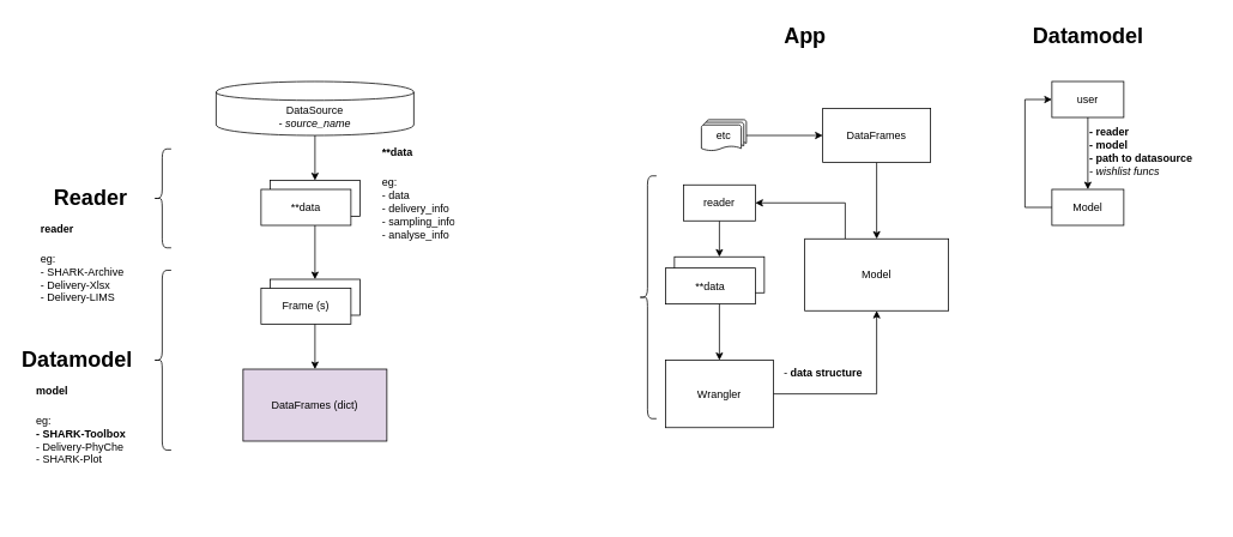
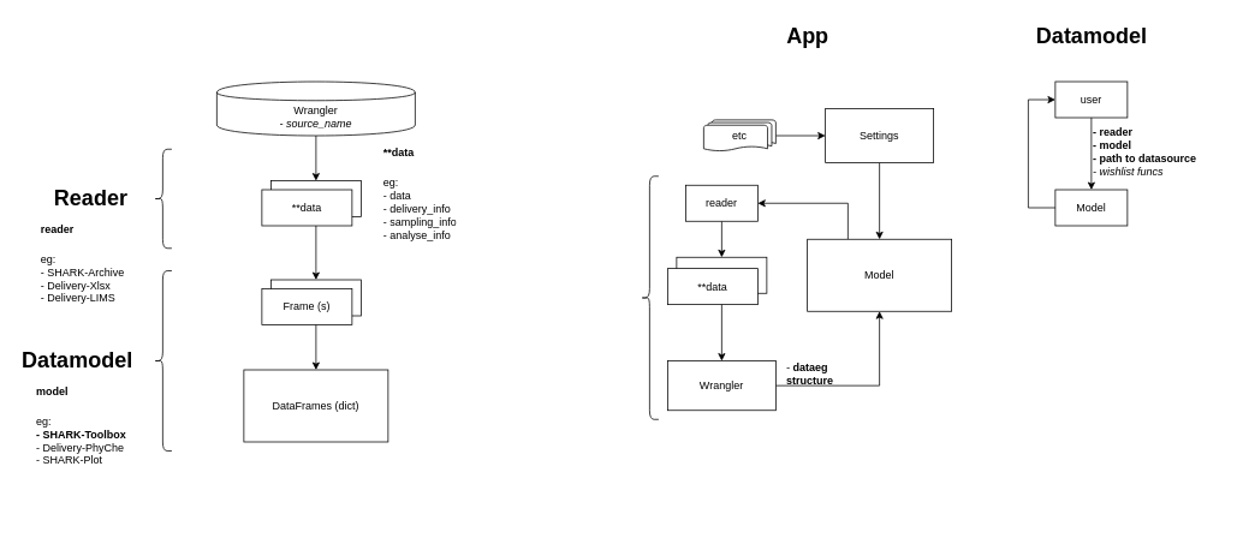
  <mxCell id="0" />
  <mxCell id="1" parent="0" />
  <mxCell id="2" value="" style="edgeStyle=orthogonalEdgeStyle;rounded=0;orthogonalLoop=1;jettySize=auto;html=1;" parent="1" source="3" target="11" edge="1"><mxGeometry relative="1" as="geometry" /></mxCell>
  <mxCell id="3" value="" style="rounded=0;whiteSpace=wrap;html=1;" parent="1" vertex="1"><mxGeometry x="300" y="200" width="100" height="40" as="geometry" /></mxCell>
  <mxCell id="4" value="" style="edgeStyle=orthogonalEdgeStyle;rounded=0;orthogonalLoop=1;jettySize=auto;html=1;exitX=0.5;exitY=1;exitDx=0;exitDy=0;entryX=0.5;entryY=0;entryDx=0;entryDy=0;" parent="1" source="7" target="3" edge="1"><mxGeometry relative="1" as="geometry"><mxPoint x="350" y="160" as="sourcePoint" /><mxPoint x="80" y="250" as="targetPoint" /><Array as="points" /></mxGeometry></mxCell>
  <mxCell id="5" value="&lt;h1&gt;&lt;font style=&quot;font-size: 12px&quot;&gt;**data&lt;/font&gt;&lt;/h1&gt;&lt;p&gt;&lt;span style=&quot;text-align: center&quot;&gt;eg:&lt;br&gt;&lt;/span&gt;&lt;span style=&quot;text-align: center&quot;&gt;- data&lt;br&gt;&lt;/span&gt;&lt;span style=&quot;text-align: center&quot;&gt;- delivery_info&lt;br&gt;&lt;/span&gt;&lt;span style=&quot;text-align: center&quot;&gt;- sampling_info&lt;br&gt;&lt;/span&gt;&lt;span style=&quot;text-align: center&quot;&gt;- analyse_info&lt;/span&gt;&lt;/p&gt;" style="text;html=1;strokeColor=none;fillColor=none;spacing=5;spacingTop=-20;whiteSpace=wrap;overflow=hidden;rounded=0;" parent="1" vertex="1"><mxGeometry x="420" y="145" width="100" height="165" as="geometry" /></mxCell>
  <mxCell id="6" value="**data" style="rounded=0;whiteSpace=wrap;html=1;" parent="1" vertex="1"><mxGeometry x="290" y="210" width="100" height="40" as="geometry" /></mxCell>
- <mxCell id="7" value="&lt;span&gt;DataSource&lt;/span&gt;&lt;br&gt;&lt;i&gt;- source_name&lt;/i&gt;" style="shape=cylinder;whiteSpace=wrap;html=1;boundedLbl=1;backgroundOutline=1;" parent="1" vertex="1"><mxGeometry x="240" y="90" width="220" height="60" as="geometry" /></mxCell>
+ <mxCell id="7" value="&lt;span&gt;Wrangler&lt;/span&gt;&lt;br&gt;&lt;i&gt;- source_name&lt;/i&gt;" style="shape=cylinder;whiteSpace=wrap;html=1;boundedLbl=1;backgroundOutline=1;" parent="1" vertex="1"><mxGeometry x="240" y="90" width="220" height="60" as="geometry" /></mxCell>
  <mxCell id="8" value="" style="shape=curlyBracket;whiteSpace=wrap;html=1;rounded=1;" parent="1" vertex="1"><mxGeometry x="170" y="165" width="20" height="110" as="geometry" /></mxCell>
  <mxCell id="9" value="Reader" style="text;strokeColor=none;fillColor=none;html=1;fontSize=24;fontStyle=1;verticalAlign=middle;align=center;" parent="1" vertex="1"><mxGeometry x="50" y="200" width="100" height="40" as="geometry" /></mxCell>
  <mxCell id="10" value="" style="edgeStyle=orthogonalEdgeStyle;rounded=0;orthogonalLoop=1;jettySize=auto;html=1;" parent="1" source="11" target="12" edge="1"><mxGeometry relative="1" as="geometry" /></mxCell>
  <mxCell id="11" value="" style="rounded=0;whiteSpace=wrap;html=1;" parent="1" vertex="1"><mxGeometry x="300" y="310" width="100" height="40" as="geometry" /></mxCell>
- <mxCell id="12" value="DataFrames (dict)" style="rounded=0;whiteSpace=wrap;html=1;fillColor=#e1d5e7;" parent="1" vertex="1"><mxGeometry x="270" y="410" width="160" height="80" as="geometry" /></mxCell>
+ <mxCell id="12" value="DataFrames (dict)" style="rounded=0;whiteSpace=wrap;html=1;" parent="1" vertex="1"><mxGeometry x="270" y="410" width="160" height="80" as="geometry" /></mxCell>
  <mxCell id="13" value="Frame (s)" style="rounded=0;whiteSpace=wrap;html=1;" parent="1" vertex="1"><mxGeometry x="290" y="320" width="100" height="40" as="geometry" /></mxCell>
  <mxCell id="14" value="" style="shape=curlyBracket;whiteSpace=wrap;html=1;rounded=1;" parent="1" vertex="1"><mxGeometry x="170" y="300" width="20" height="200" as="geometry" /></mxCell>
  <mxCell id="15" value="Datamodel" style="text;strokeColor=none;fillColor=none;html=1;fontSize=24;fontStyle=1;verticalAlign=middle;align=center;" parent="1" vertex="1"><mxGeometry x="20" y="380" width="130" height="40" as="geometry" /></mxCell>
  <mxCell id="16" value="&lt;h1&gt;&lt;font style=&quot;font-size: 12px&quot;&gt;model&lt;/font&gt;&lt;/h1&gt;&lt;p&gt;&lt;span style=&quot;text-align: center&quot;&gt;eg:&lt;br&gt;&lt;/span&gt;&lt;span style=&quot;text-align: center&quot;&gt;&lt;b&gt;- SHARK-Toolbox&lt;br&gt;&lt;/b&gt;&lt;/span&gt;&lt;span style=&quot;text-align: center&quot;&gt;- Delivery-&lt;/span&gt;&lt;span style=&quot;text-align: center&quot;&gt;PhyChe&lt;/span&gt;&lt;span style=&quot;text-align: center&quot;&gt;&lt;br&gt;&lt;/span&gt;&lt;span style=&quot;text-align: center&quot;&gt;- SHARK-Plot&lt;/span&gt;&lt;br&gt;&lt;/p&gt;" style="text;html=1;strokeColor=none;fillColor=none;spacing=5;spacingTop=-20;whiteSpace=wrap;overflow=hidden;rounded=0;" parent="1" vertex="1"><mxGeometry x="35" y="410" width="115" height="165" as="geometry" /></mxCell>
  <mxCell id="17" value="&lt;h1&gt;&lt;font style=&quot;font-size: 12px&quot;&gt;reader&lt;/font&gt;&lt;/h1&gt;&lt;p&gt;&lt;span style=&quot;text-align: center&quot;&gt;eg:&lt;br&gt;&lt;/span&gt;&lt;span style=&quot;text-align: center&quot;&gt;- SHARK-Archive&lt;br&gt;&lt;/span&gt;&lt;span style=&quot;text-align: center&quot;&gt;- Delivery-&lt;/span&gt;&lt;span style=&quot;text-align: center&quot;&gt;Xlsx&lt;br&gt;- Delivery-LIMS&lt;/span&gt;&lt;/p&gt;" style="text;html=1;strokeColor=none;fillColor=none;spacing=5;spacingTop=-20;whiteSpace=wrap;overflow=hidden;rounded=0;" parent="1" vertex="1"><mxGeometry x="40" y="230" width="130" height="165" as="geometry" /></mxCell>
  <mxCell id="18" value="App" style="text;strokeColor=none;fillColor=none;html=1;fontSize=24;fontStyle=1;verticalAlign=middle;align=center;" parent="1" vertex="1"><mxGeometry x="830" y="20" width="130" height="40" as="geometry" /></mxCell>
  <mxCell id="19" value="" style="edgeStyle=orthogonalEdgeStyle;rounded=0;orthogonalLoop=1;jettySize=auto;html=1;entryX=1;entryY=0.5;entryDx=0;entryDy=0;" parent="1" source="20" target="28" edge="1"><mxGeometry relative="1" as="geometry"><mxPoint x="815" y="305" as="targetPoint" /><Array as="points"><mxPoint x="940" y="225" /></Array></mxGeometry></mxCell>
  <mxCell id="20" value="Model" style="rounded=0;whiteSpace=wrap;html=1;" parent="1" vertex="1"><mxGeometry x="895" y="265" width="160" height="80" as="geometry" /></mxCell>
  <mxCell id="21" value="" style="edgeStyle=orthogonalEdgeStyle;rounded=0;orthogonalLoop=1;jettySize=auto;html=1;entryX=0.5;entryY=1;entryDx=0;entryDy=0;" edge="1" parent="1" source="22" target="20"><mxGeometry relative="1" as="geometry"><mxPoint x="890" y="427.5" as="targetPoint" /></mxGeometry></mxCell>
- <mxCell id="22" value="Wrangler" style="rounded=0;whiteSpace=wrap;html=1;" vertex="1" parent="1"><mxGeometry x="740" y="400" width="120" height="75" as="geometry" /></mxCell>
+ <mxCell id="22" value="Wrangler" style="rounded=0;whiteSpace=wrap;html=1;" vertex="1" parent="1"><mxGeometry x="740" y="400" width="120" height="55" as="geometry" /></mxCell>
  <mxCell id="23" value="" style="edgeStyle=orthogonalEdgeStyle;rounded=0;orthogonalLoop=1;jettySize=auto;html=1;entryX=0.5;entryY=0;entryDx=0;entryDy=0;" parent="1" source="24" target="20" edge="1"><mxGeometry relative="1" as="geometry"><mxPoint x="980" y="260" as="targetPoint" /></mxGeometry></mxCell>
- <mxCell id="24" value="&lt;font style=&quot;font-size: 12px&quot;&gt;DataFrames&lt;/font&gt;" style="rounded=0;whiteSpace=wrap;html=1;" parent="1" vertex="1"><mxGeometry x="915" y="120" width="120" height="60" as="geometry" /></mxCell>
+ <mxCell id="24" value="&lt;font style=&quot;font-size: 12px&quot;&gt;Settings&lt;/font&gt;" style="rounded=0;whiteSpace=wrap;html=1;" parent="1" vertex="1"><mxGeometry x="915" y="120" width="120" height="60" as="geometry" /></mxCell>
  <mxCell id="25" value="" style="edgeStyle=orthogonalEdgeStyle;rounded=0;orthogonalLoop=1;jettySize=auto;html=1;entryX=0;entryY=0.5;entryDx=0;entryDy=0;" parent="1" source="26" target="24" edge="1"><mxGeometry relative="1" as="geometry"><mxPoint x="710" y="150" as="targetPoint" /></mxGeometry></mxCell>
- <mxCell id="26" value="&lt;font style=&quot;font-size: 12px&quot;&gt;etc&lt;/font&gt;" style="strokeWidth=1;html=1;shape=mxgraph.flowchart.multi-document;whiteSpace=wrap;" parent="1" vertex="1"><mxGeometry x="780" y="132.5" width="50" height="35" as="geometry" /></mxCell>
+ <mxCell id="26" value="&lt;font style=&quot;font-size: 12px&quot;&gt;etc&lt;/font&gt;" style="strokeWidth=1;html=1;shape=mxgraph.flowchart.multi-document;whiteSpace=wrap;" parent="1" vertex="1"><mxGeometry x="780" y="132.5" width="80" height="35" as="geometry" /></mxCell>
  <mxCell id="27" value="" style="edgeStyle=orthogonalEdgeStyle;rounded=0;orthogonalLoop=1;jettySize=auto;html=1;entryX=0.5;entryY=0;entryDx=0;entryDy=0;" parent="1" source="28" target="31" edge="1"><mxGeometry relative="1" as="geometry"><mxPoint x="870" y="325" as="targetPoint" /><Array as="points"><mxPoint x="800" y="245" /><mxPoint x="800" y="245" /></Array></mxGeometry></mxCell>
  <mxCell id="28" value="reader" style="rounded=0;whiteSpace=wrap;html=1;" parent="1" vertex="1"><mxGeometry x="760" y="205" width="80" height="40" as="geometry" /></mxCell>
  <mxCell id="29" value="Datamodel" style="text;strokeColor=none;fillColor=none;html=1;fontSize=24;fontStyle=1;verticalAlign=middle;align=center;" parent="1" vertex="1"><mxGeometry x="1145" y="20" width="130" height="40" as="geometry" /></mxCell>
  <mxCell id="30" value="" style="edgeStyle=orthogonalEdgeStyle;rounded=0;orthogonalLoop=1;jettySize=auto;html=1;" edge="1" parent="1" source="31" target="22"><mxGeometry relative="1" as="geometry" /></mxCell>
  <mxCell id="31" value="" style="rounded=0;whiteSpace=wrap;html=1;" parent="1" vertex="1"><mxGeometry x="750" y="285" width="100" height="40" as="geometry" /></mxCell>
  <mxCell id="32" value="**data" style="rounded=0;whiteSpace=wrap;html=1;" parent="1" vertex="1"><mxGeometry x="740" y="297.5" width="100" height="40" as="geometry" /></mxCell>
  <mxCell id="33" value="" style="edgeStyle=orthogonalEdgeStyle;rounded=0;orthogonalLoop=1;jettySize=auto;html=1;" edge="1" parent="1" source="34" target="35"><mxGeometry relative="1" as="geometry" /></mxCell>
  <mxCell id="34" value="user" style="rounded=0;whiteSpace=wrap;html=1;" parent="1" vertex="1"><mxGeometry x="1170" y="90" width="80" height="40" as="geometry" /></mxCell>
  <mxCell id="35" value="Model" style="rounded=0;whiteSpace=wrap;html=1;" vertex="1" parent="1"><mxGeometry x="1170" y="210" width="80" height="40" as="geometry" /></mxCell>
  <mxCell id="36" value="" style="edgeStyle=orthogonalEdgeStyle;rounded=0;orthogonalLoop=1;jettySize=auto;html=1;exitX=0;exitY=0.5;exitDx=0;exitDy=0;entryX=0;entryY=0.5;entryDx=0;entryDy=0;" parent="1" source="35" target="34" edge="1"><mxGeometry relative="1" as="geometry"><mxPoint x="1260" y="330" as="sourcePoint" /><mxPoint x="1140" y="150" as="targetPoint" /><Array as="points"><mxPoint x="1140" y="230" /><mxPoint x="1140" y="110" /></Array></mxGeometry></mxCell>
  <mxCell id="37" value="&lt;b&gt;- reader&lt;br&gt;- model&lt;br&gt;- path to datasource&lt;br&gt;&lt;/b&gt;&lt;i&gt;- wishlist funcs&lt;/i&gt;" style="text;html=1;strokeColor=none;fillColor=none;align=left;verticalAlign=middle;whiteSpace=wrap;rounded=0;" vertex="1" parent="1"><mxGeometry x="1210" y="130" width="140" height="75" as="geometry" /></mxCell>
- <mxCell id="38" value="&lt;i&gt;- &lt;/i&gt;&lt;b&gt;data structure&lt;/b&gt;" style="text;html=1;strokeColor=none;fillColor=none;align=left;verticalAlign=middle;whiteSpace=wrap;rounded=0;" vertex="1" parent="1"><mxGeometry x="870" y="395" width="90" height="40" as="geometry" /></mxCell>
+ <mxCell id="38" value="&lt;i&gt;- &lt;/i&gt;&lt;b&gt;dataeg structure&lt;/b&gt;" style="text;html=1;strokeColor=none;fillColor=none;align=left;verticalAlign=middle;whiteSpace=wrap;rounded=0;" vertex="1" parent="1"><mxGeometry x="870" y="395" width="90" height="40" as="geometry" /></mxCell>
  <mxCell id="39" value="" style="shape=curlyBracket;whiteSpace=wrap;html=1;rounded=1;" vertex="1" parent="1"><mxGeometry x="710" y="195" width="20" height="270" as="geometry" /></mxCell>
